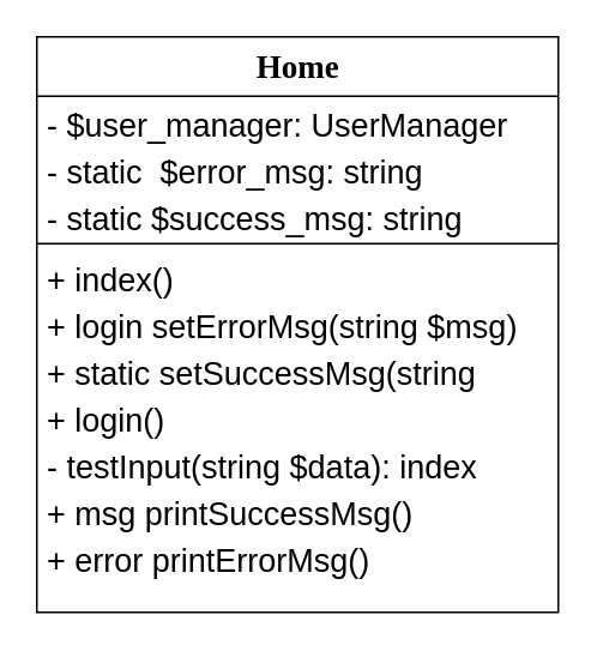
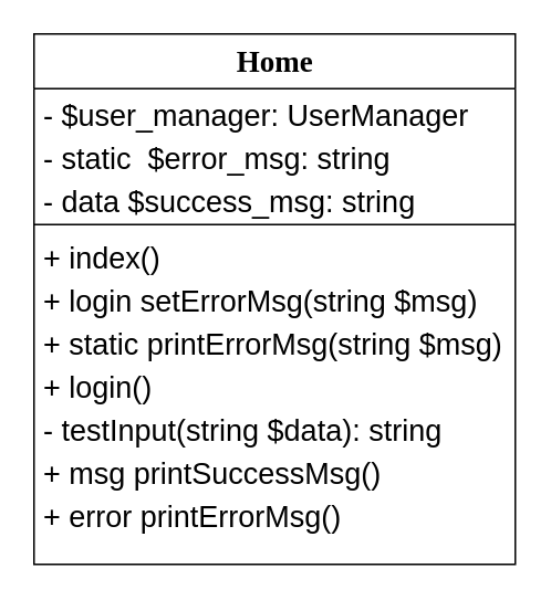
  <mxCell id="0" />
  <mxCell id="1" parent="0" />
  <mxCell id="2" value="&lt;font style=&quot;font-size: 18px&quot;&gt;Home&lt;/font&gt;" style="swimlane;html=1;fontStyle=1;align=center;verticalAlign=top;childLayout=stackLayout;horizontal=1;startSize=33;horizontalStack=0;resizeParent=1;resizeLast=0;collapsible=1;marginBottom=0;swimlaneFillColor=#ffffff;rounded=0;shadow=0;comic=0;labelBackgroundColor=none;strokeColor=#000000;strokeWidth=1;fillColor=none;fontFamily=Verdana;fontSize=12;fontColor=#000000;" parent="1" vertex="1"><mxGeometry x="20" y="20" width="290" height="320" as="geometry" /></mxCell>
  <mxCell id="3" value="&lt;font style=&quot;font-size: 18px&quot;&gt;- $user_manager: UserManager&lt;/font&gt;" style="text;html=1;strokeColor=none;fillColor=none;align=left;verticalAlign=top;spacingLeft=4;spacingRight=4;whiteSpace=wrap;overflow=hidden;rotatable=0;points=[[0,0.5],[1,0.5]];portConstraint=eastwest;" parent="2" vertex="1"><mxGeometry y="33" width="290" height="26" as="geometry" /></mxCell>
  <mxCell id="4" value="&lt;font style=&quot;font-size: 18px&quot;&gt;- static&amp;nbsp; $error_msg: string&amp;nbsp;&lt;/font&gt;" style="text;html=1;strokeColor=none;fillColor=none;align=left;verticalAlign=top;spacingLeft=4;spacingRight=4;whiteSpace=wrap;overflow=hidden;rotatable=0;points=[[0,0.5],[1,0.5]];portConstraint=eastwest;" parent="2" vertex="1"><mxGeometry y="59" width="290" height="26" as="geometry" /></mxCell>
- <mxCell id="5" value="&lt;font style=&quot;font-size: 18px&quot;&gt;- static $success_msg: string&lt;/font&gt;" style="text;html=1;strokeColor=none;fillColor=none;align=left;verticalAlign=top;spacingLeft=4;spacingRight=4;whiteSpace=wrap;overflow=hidden;rotatable=0;points=[[0,0.5],[1,0.5]];portConstraint=eastwest;" parent="2" vertex="1"><mxGeometry y="85" width="290" height="26" as="geometry" /></mxCell>
+ <mxCell id="5" value="&lt;font style=&quot;font-size: 18px&quot;&gt;- data $success_msg: string&lt;/font&gt;" style="text;html=1;strokeColor=none;fillColor=none;align=left;verticalAlign=top;spacingLeft=4;spacingRight=4;whiteSpace=wrap;overflow=hidden;rotatable=0;points=[[0,0.5],[1,0.5]];portConstraint=eastwest;" parent="2" vertex="1"><mxGeometry y="85" width="290" height="26" as="geometry" /></mxCell>
  <mxCell id="6" value="" style="line;html=1;strokeWidth=1;fillColor=none;align=left;verticalAlign=middle;spacingTop=-1;spacingLeft=3;spacingRight=3;rotatable=0;labelPosition=right;points=[];portConstraint=eastwest;" parent="2" vertex="1"><mxGeometry y="111" width="290" height="8" as="geometry" /></mxCell>
  <mxCell id="7" value="&lt;font style=&quot;font-size: 18px&quot;&gt;+ index()&lt;/font&gt;" style="text;html=1;strokeColor=none;fillColor=none;align=left;verticalAlign=top;spacingLeft=4;spacingRight=4;whiteSpace=wrap;overflow=hidden;rotatable=0;points=[[0,0.5],[1,0.5]];portConstraint=eastwest;" parent="2" vertex="1"><mxGeometry y="119" width="290" height="26" as="geometry" /></mxCell>
  <mxCell id="8" value="&lt;font style=&quot;font-size: 18px&quot;&gt;+ login setErrorMsg(string $msg)&lt;/font&gt;" style="text;html=1;strokeColor=none;fillColor=none;align=left;verticalAlign=top;spacingLeft=4;spacingRight=4;whiteSpace=wrap;overflow=hidden;rotatable=0;points=[[0,0.5],[1,0.5]];portConstraint=eastwest;" parent="2" vertex="1"><mxGeometry y="145" width="290" height="26" as="geometry" /></mxCell>
- <mxCell id="9" value="&lt;font style=&quot;font-size: 18px&quot;&gt;+ static setSuccessMsg(string $msg)&lt;/font&gt;" style="text;html=1;strokeColor=none;fillColor=none;align=left;verticalAlign=top;spacingLeft=4;spacingRight=4;whiteSpace=wrap;overflow=hidden;rotatable=0;points=[[0,0.5],[1,0.5]];portConstraint=eastwest;" parent="2" vertex="1"><mxGeometry y="171" width="290" height="26" as="geometry" /></mxCell>
+ <mxCell id="9" value="&lt;font style=&quot;font-size: 18px&quot;&gt;+ static printErrorMsg(string $msg)&lt;/font&gt;" style="text;html=1;strokeColor=none;fillColor=none;align=left;verticalAlign=top;spacingLeft=4;spacingRight=4;whiteSpace=wrap;overflow=hidden;rotatable=0;points=[[0,0.5],[1,0.5]];portConstraint=eastwest;" parent="2" vertex="1"><mxGeometry y="171" width="290" height="26" as="geometry" /></mxCell>
  <mxCell id="10" value="&lt;font style=&quot;font-size: 18px&quot;&gt;+ login()&lt;/font&gt;" style="text;html=1;strokeColor=none;fillColor=none;align=left;verticalAlign=top;spacingLeft=4;spacingRight=4;whiteSpace=wrap;overflow=hidden;rotatable=0;points=[[0,0.5],[1,0.5]];portConstraint=eastwest;" parent="2" vertex="1"><mxGeometry y="197" width="290" height="26" as="geometry" /></mxCell>
- <mxCell id="11" value="&lt;font style=&quot;font-size: 18px&quot;&gt;- testInput(string $data): index&lt;/font&gt;" style="text;html=1;strokeColor=none;fillColor=none;align=left;verticalAlign=top;spacingLeft=4;spacingRight=4;whiteSpace=wrap;overflow=hidden;rotatable=0;points=[[0,0.5],[1,0.5]];portConstraint=eastwest;" parent="2" vertex="1"><mxGeometry y="223" width="290" height="26" as="geometry" /></mxCell>
+ <mxCell id="11" value="&lt;font style=&quot;font-size: 18px&quot;&gt;- testInput(string $data): string&lt;/font&gt;" style="text;html=1;strokeColor=none;fillColor=none;align=left;verticalAlign=top;spacingLeft=4;spacingRight=4;whiteSpace=wrap;overflow=hidden;rotatable=0;points=[[0,0.5],[1,0.5]];portConstraint=eastwest;" parent="2" vertex="1"><mxGeometry y="223" width="290" height="26" as="geometry" /></mxCell>
  <mxCell id="12" value="&lt;font style=&quot;font-size: 18px&quot;&gt;+ msg printSuccessMsg()&lt;/font&gt;" style="text;html=1;strokeColor=none;fillColor=none;align=left;verticalAlign=top;spacingLeft=4;spacingRight=4;whiteSpace=wrap;overflow=hidden;rotatable=0;points=[[0,0.5],[1,0.5]];portConstraint=eastwest;" parent="2" vertex="1"><mxGeometry y="249" width="290" height="26" as="geometry" /></mxCell>
  <mxCell id="13" value="&lt;font style=&quot;font-size: 18px&quot;&gt;+ error printErrorMsg()&lt;/font&gt;" style="text;html=1;strokeColor=none;fillColor=none;align=left;verticalAlign=top;spacingLeft=4;spacingRight=4;whiteSpace=wrap;overflow=hidden;rotatable=0;points=[[0,0.5],[1,0.5]];portConstraint=eastwest;" parent="2" vertex="1"><mxGeometry y="275" width="290" height="26" as="geometry" /></mxCell>
